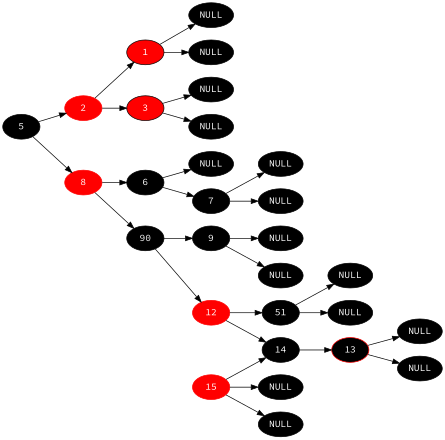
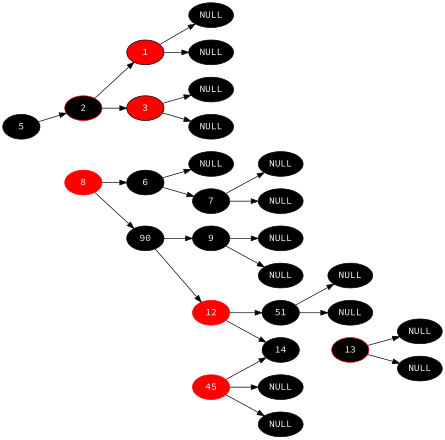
  digraph {
    fontname="Source Code Pro"
    rankdir=LR
    node [color=black fontcolor=white fontname="Source Code Pro" style=filled]
    edge [fontname="Source Code Pro"]
    n1 [label=5]
-   n2 [color=red label=2]
+   n2 [color=red label=2 fillcolor=black]
    n3 [color=red label=8]
    n4 [fillcolor=red label=1]
    n5 [fillcolor=red label=3]
    n6 [label=6]
    n7 [label=90]
    n8 [label=NULL]
    n9 [label=NULL]
    n10 [label=NULL]
    n11 [label=NULL]
    n12 [label=NULL]
    n13 [label=7]
    n14 [label=9]
    n15 [color=red label=12]
    n16 [label=NULL]
    n17 [label=NULL]
    n18 [label=NULL]
    n19 [label=NULL]
    n20 [label=51]
    n21 [label=14]
    n22 [label=NULL]
    n23 [label=NULL]
    n24 [color=red fillcolor=black label=13]
    n25 [label=NULL]
    n26 [label=NULL]
-   n27 [color=red label=15]
+   n27 [color=red label=45]
    n28 [label=NULL]
    n29 [label=NULL]
    n1 -> n2
-   n1 -> n3
    n2 -> n4
    n2 -> n5
    n3 -> n6
    n3 -> n7
    n4 -> n8
    n4 -> n9
    n5 -> n10
    n5 -> n11
    n6 -> n12
    n6 -> n13
    n7 -> n14
    n7 -> n15
    n13 -> n16
    n13 -> n17
    n14 -> n18
    n14 -> n19
    n15 -> n20
    n15 -> n21
    n20 -> n22
    n20 -> n23
-   n21 -> n24
    n24 -> n25
    n24 -> n26
    n27 -> n21
    n27 -> n28
    n27 -> n29
  }
